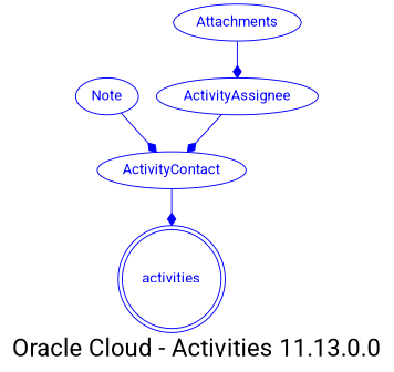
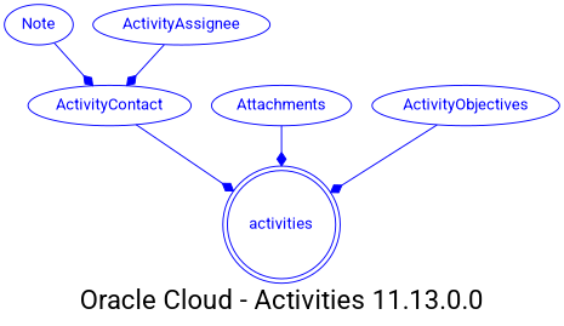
  digraph {
    fontname=Roboto
    fontsize=24
    label="Oracle Cloud - Activities 11.13.0.0"
    splines=true
    node [color=blue fontcolor=blue fontname=Roboto shape=ellipse]
    edge [arrowhead=diamond arrowtail=none color=blue fontcolor=blue fontname=Roboto]
    activities [shape=doublecircle]
    Note
    ActivityContact
    Attachments
    ActivityAssignee
+   ActivityObjectives
    Note -> ActivityContact
    ActivityContact -> activities
-   Attachments -> ActivityAssignee
+   Attachments -> activities
    ActivityAssignee -> ActivityContact
+   ActivityObjectives -> activities
  }
